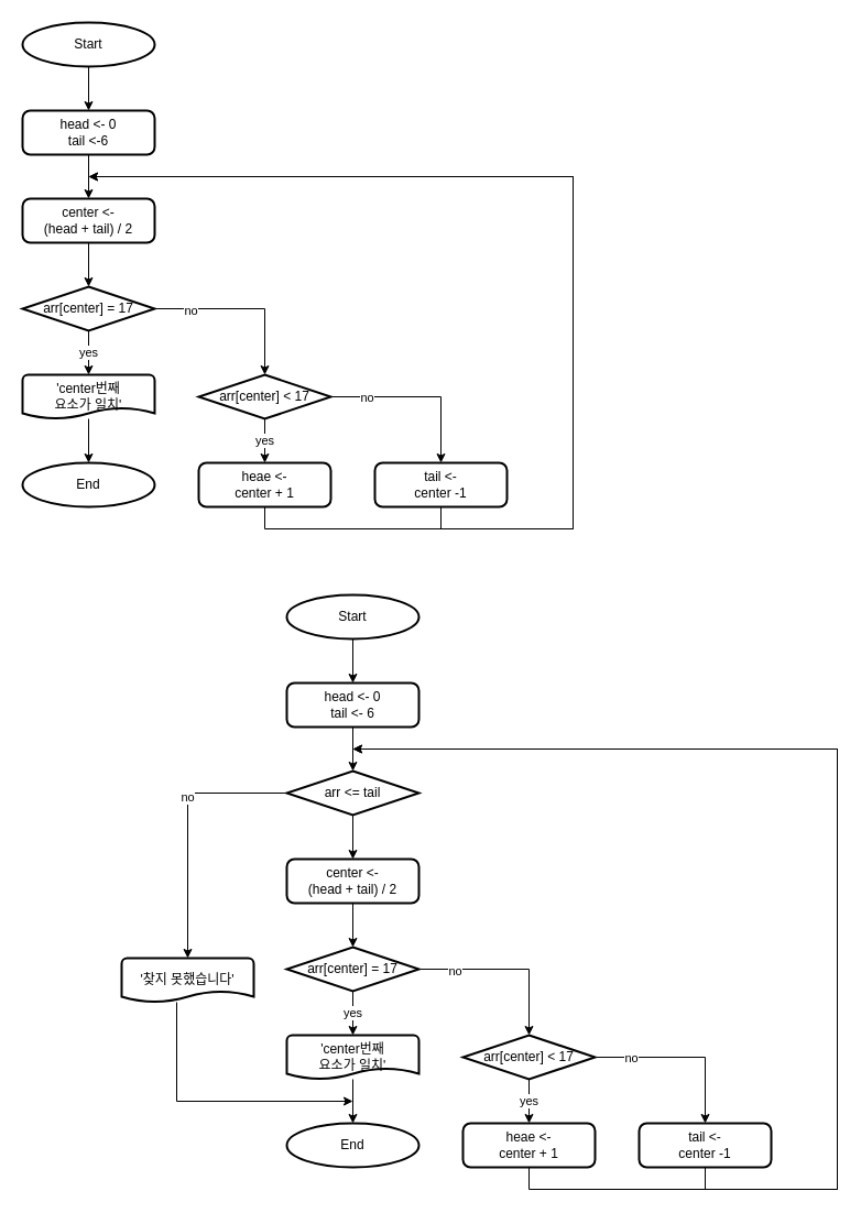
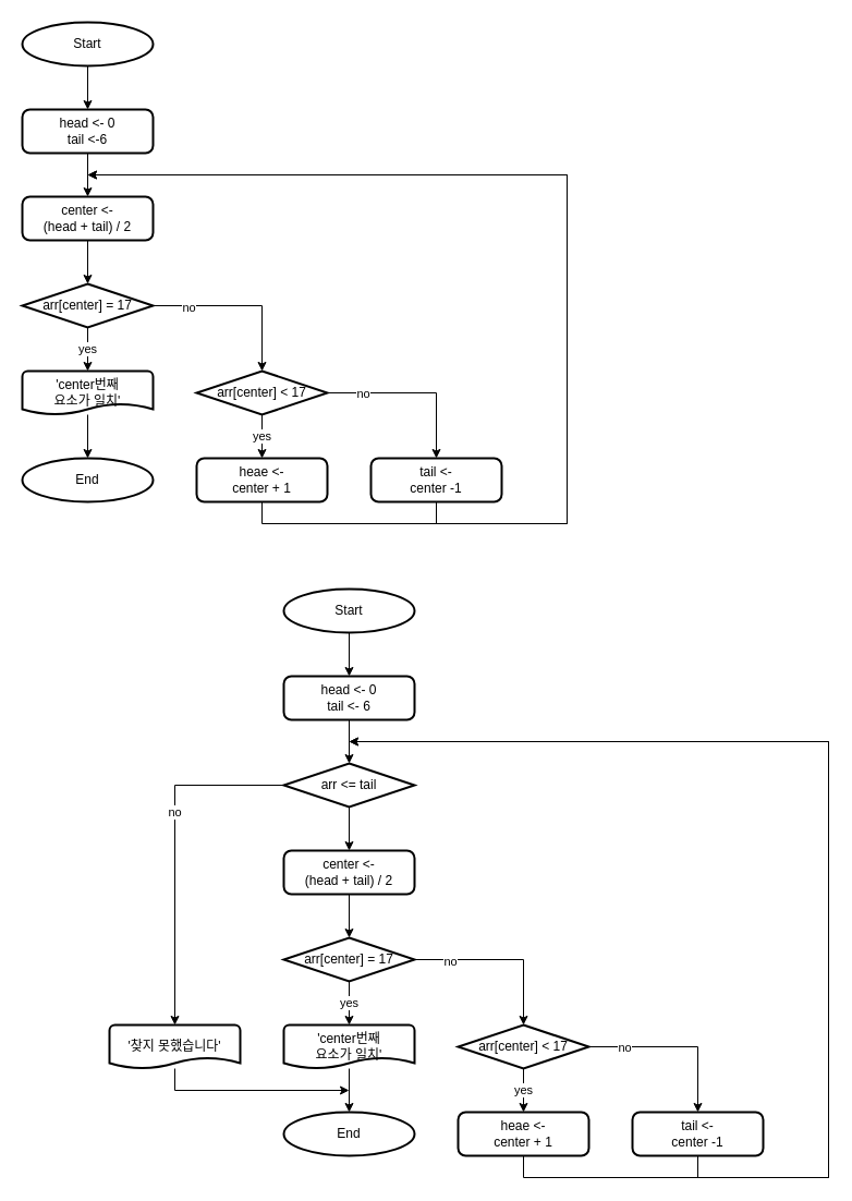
  <mxCell id="0" />
  <mxCell id="1" parent="0" />
  <mxCell id="2" value="" style="edgeStyle=orthogonalEdgeStyle;rounded=0;orthogonalLoop=1;jettySize=auto;html=1;" edge="1" parent="1" source="3" target="6"><mxGeometry relative="1" as="geometry" /></mxCell>
  <mxCell id="3" value="Start" style="strokeWidth=2;html=1;shape=mxgraph.flowchart.start_2;whiteSpace=wrap;" vertex="1" parent="1"><mxGeometry x="20" y="20" width="120" height="40" as="geometry" /></mxCell>
  <mxCell id="4" value="End" style="strokeWidth=2;html=1;shape=mxgraph.flowchart.start_2;whiteSpace=wrap;" vertex="1" parent="1"><mxGeometry x="20" y="420" width="120" height="40" as="geometry" /></mxCell>
  <mxCell id="5" value="" style="edgeStyle=orthogonalEdgeStyle;rounded=0;orthogonalLoop=1;jettySize=auto;html=1;" edge="1" parent="1" source="6" target="8"><mxGeometry relative="1" as="geometry" /></mxCell>
  <mxCell id="6" value="head &amp;lt;- 0&lt;br&gt;tail &amp;lt;-6" style="rounded=1;whiteSpace=wrap;html=1;absoluteArcSize=1;arcSize=14;strokeWidth=2;" vertex="1" parent="1"><mxGeometry x="20" y="100" width="120" height="40" as="geometry" /></mxCell>
  <mxCell id="7" value="" style="edgeStyle=orthogonalEdgeStyle;rounded=0;orthogonalLoop=1;jettySize=auto;html=1;" edge="1" parent="1" source="8" target="12"><mxGeometry relative="1" as="geometry" /></mxCell>
  <mxCell id="8" value="center &amp;lt;-&lt;br&gt;(head + tail) / 2" style="rounded=1;whiteSpace=wrap;html=1;absoluteArcSize=1;arcSize=14;strokeWidth=2;" vertex="1" parent="1"><mxGeometry x="20" y="180" width="120" height="40" as="geometry" /></mxCell>
  <mxCell id="9" value="yes" style="edgeStyle=orthogonalEdgeStyle;rounded=0;orthogonalLoop=1;jettySize=auto;html=1;" edge="1" parent="1" source="12" target="14"><mxGeometry relative="1" as="geometry" /></mxCell>
  <mxCell id="10" style="edgeStyle=orthogonalEdgeStyle;rounded=0;orthogonalLoop=1;jettySize=auto;html=1;exitX=1;exitY=0.5;exitDx=0;exitDy=0;exitPerimeter=0;" edge="1" parent="1" source="12" target="18"><mxGeometry relative="1" as="geometry" /></mxCell>
  <mxCell id="11" value="no" style="edgeLabel;html=1;align=center;verticalAlign=middle;resizable=0;points=[];" vertex="1" connectable="0" parent="10"><mxGeometry x="-0.6" y="-1" relative="1" as="geometry"><mxPoint as="offset" /></mxGeometry></mxCell>
  <mxCell id="12" value="arr[center] = 17" style="strokeWidth=2;html=1;shape=mxgraph.flowchart.decision;whiteSpace=wrap;" vertex="1" parent="1"><mxGeometry x="20" y="260" width="120" height="40" as="geometry" /></mxCell>
  <mxCell id="13" value="" style="edgeStyle=orthogonalEdgeStyle;rounded=0;orthogonalLoop=1;jettySize=auto;html=1;" edge="1" parent="1" source="14" target="4"><mxGeometry relative="1" as="geometry" /></mxCell>
  <mxCell id="14" value="'center번째&lt;br&gt;요소가 일치'" style="strokeWidth=2;html=1;shape=mxgraph.flowchart.document2;whiteSpace=wrap;size=0.25;" vertex="1" parent="1"><mxGeometry x="20" y="340" width="120" height="40" as="geometry" /></mxCell>
  <mxCell id="15" value="yes" style="edgeStyle=orthogonalEdgeStyle;rounded=0;orthogonalLoop=1;jettySize=auto;html=1;" edge="1" parent="1" source="18" target="20"><mxGeometry relative="1" as="geometry" /></mxCell>
  <mxCell id="16" style="edgeStyle=orthogonalEdgeStyle;rounded=0;orthogonalLoop=1;jettySize=auto;html=1;exitX=1;exitY=0.5;exitDx=0;exitDy=0;exitPerimeter=0;" edge="1" parent="1" source="18" target="22"><mxGeometry relative="1" as="geometry" /></mxCell>
  <mxCell id="17" value="no" style="edgeLabel;html=1;align=center;verticalAlign=middle;resizable=0;points=[];" vertex="1" connectable="0" parent="16"><mxGeometry x="-0.6" relative="1" as="geometry"><mxPoint as="offset" /></mxGeometry></mxCell>
  <mxCell id="18" value="arr[center] &amp;lt; 17" style="strokeWidth=2;html=1;shape=mxgraph.flowchart.decision;whiteSpace=wrap;" vertex="1" parent="1"><mxGeometry x="180" y="340" width="120" height="40" as="geometry" /></mxCell>
  <mxCell id="19" style="edgeStyle=orthogonalEdgeStyle;rounded=0;orthogonalLoop=1;jettySize=auto;html=1;exitX=0.5;exitY=1;exitDx=0;exitDy=0;" edge="1" parent="1" source="20"><mxGeometry relative="1" as="geometry"><mxPoint x="80" y="160" as="targetPoint" /><Array as="points"><mxPoint x="240" y="480" /><mxPoint x="520" y="480" /><mxPoint x="520" y="160" /></Array></mxGeometry></mxCell>
  <mxCell id="20" value="heae &amp;lt;-&lt;br&gt;center + 1" style="rounded=1;whiteSpace=wrap;html=1;absoluteArcSize=1;arcSize=14;strokeWidth=2;" vertex="1" parent="1"><mxGeometry x="180" y="420" width="120" height="40" as="geometry" /></mxCell>
  <mxCell id="21" style="edgeStyle=orthogonalEdgeStyle;rounded=0;orthogonalLoop=1;jettySize=auto;html=1;exitX=0.5;exitY=1;exitDx=0;exitDy=0;" edge="1" parent="1" source="22"><mxGeometry relative="1" as="geometry"><mxPoint x="80" y="160" as="targetPoint" /><Array as="points"><mxPoint x="400" y="480" /><mxPoint x="520" y="480" /><mxPoint x="520" y="160" /></Array></mxGeometry></mxCell>
  <mxCell id="22" value="tail &amp;lt;-&lt;br&gt;center -1" style="rounded=1;whiteSpace=wrap;html=1;absoluteArcSize=1;arcSize=14;strokeWidth=2;" vertex="1" parent="1"><mxGeometry x="340" y="420" width="120" height="40" as="geometry" /></mxCell>
  <mxCell id="23" value="" style="edgeStyle=orthogonalEdgeStyle;rounded=0;orthogonalLoop=1;jettySize=auto;html=1;" edge="1" parent="1" source="24" target="27"><mxGeometry relative="1" as="geometry" /></mxCell>
  <mxCell id="24" value="Start" style="strokeWidth=2;html=1;shape=mxgraph.flowchart.start_2;whiteSpace=wrap;" vertex="1" parent="1"><mxGeometry x="260" y="540" width="120" height="40" as="geometry" /></mxCell>
  <mxCell id="25" value="End" style="strokeWidth=2;html=1;shape=mxgraph.flowchart.start_2;whiteSpace=wrap;" vertex="1" parent="1"><mxGeometry x="260" y="1020" width="120" height="40" as="geometry" /></mxCell>
  <mxCell id="26" value="" style="edgeStyle=orthogonalEdgeStyle;rounded=0;orthogonalLoop=1;jettySize=auto;html=1;" edge="1" parent="1" source="27" target="49"><mxGeometry relative="1" as="geometry" /></mxCell>
  <mxCell id="27" value="head &amp;lt;- 0&lt;br&gt;tail &amp;lt;- 6" style="rounded=1;whiteSpace=wrap;html=1;absoluteArcSize=1;arcSize=14;strokeWidth=2;" vertex="1" parent="1"><mxGeometry x="260" y="620" width="120" height="40" as="geometry" /></mxCell>
  <mxCell id="28" value="" style="edgeStyle=orthogonalEdgeStyle;rounded=0;orthogonalLoop=1;jettySize=auto;html=1;" edge="1" parent="1" source="29" target="33"><mxGeometry relative="1" as="geometry" /></mxCell>
  <mxCell id="29" value="center &amp;lt;-&lt;br&gt;(head + tail) / 2" style="rounded=1;whiteSpace=wrap;html=1;absoluteArcSize=1;arcSize=14;strokeWidth=2;" vertex="1" parent="1"><mxGeometry x="260" y="780" width="120" height="40" as="geometry" /></mxCell>
  <mxCell id="30" value="yes" style="edgeStyle=orthogonalEdgeStyle;rounded=0;orthogonalLoop=1;jettySize=auto;html=1;" edge="1" parent="1" source="33" target="35"><mxGeometry relative="1" as="geometry" /></mxCell>
  <mxCell id="31" style="edgeStyle=orthogonalEdgeStyle;rounded=0;orthogonalLoop=1;jettySize=auto;html=1;exitX=1;exitY=0.5;exitDx=0;exitDy=0;exitPerimeter=0;" edge="1" parent="1" source="33" target="39"><mxGeometry relative="1" as="geometry" /></mxCell>
  <mxCell id="32" value="no" style="edgeLabel;html=1;align=center;verticalAlign=middle;resizable=0;points=[];" vertex="1" connectable="0" parent="31"><mxGeometry x="-0.6" y="-1" relative="1" as="geometry"><mxPoint as="offset" /></mxGeometry></mxCell>
  <mxCell id="33" value="arr[center] = 17" style="strokeWidth=2;html=1;shape=mxgraph.flowchart.decision;whiteSpace=wrap;" vertex="1" parent="1"><mxGeometry x="260" y="860" width="120" height="40" as="geometry" /></mxCell>
  <mxCell id="34" value="" style="edgeStyle=orthogonalEdgeStyle;rounded=0;orthogonalLoop=1;jettySize=auto;html=1;" edge="1" parent="1" source="35" target="25"><mxGeometry relative="1" as="geometry" /></mxCell>
  <mxCell id="35" value="'center번째&lt;br&gt;요소가 일치'" style="strokeWidth=2;html=1;shape=mxgraph.flowchart.document2;whiteSpace=wrap;size=0.25;" vertex="1" parent="1"><mxGeometry x="260" y="940" width="120" height="40" as="geometry" /></mxCell>
  <mxCell id="36" value="yes" style="edgeStyle=orthogonalEdgeStyle;rounded=0;orthogonalLoop=1;jettySize=auto;html=1;" edge="1" parent="1" source="39" target="41"><mxGeometry relative="1" as="geometry" /></mxCell>
  <mxCell id="37" style="edgeStyle=orthogonalEdgeStyle;rounded=0;orthogonalLoop=1;jettySize=auto;html=1;exitX=1;exitY=0.5;exitDx=0;exitDy=0;exitPerimeter=0;" edge="1" parent="1" source="39" target="43"><mxGeometry relative="1" as="geometry" /></mxCell>
  <mxCell id="38" value="no" style="edgeLabel;html=1;align=center;verticalAlign=middle;resizable=0;points=[];" vertex="1" connectable="0" parent="37"><mxGeometry x="-0.6" relative="1" as="geometry"><mxPoint as="offset" /></mxGeometry></mxCell>
  <mxCell id="39" value="arr[center] &amp;lt; 17" style="strokeWidth=2;html=1;shape=mxgraph.flowchart.decision;whiteSpace=wrap;" vertex="1" parent="1"><mxGeometry x="420" y="940" width="120" height="40" as="geometry" /></mxCell>
  <mxCell id="40" style="edgeStyle=orthogonalEdgeStyle;rounded=0;orthogonalLoop=1;jettySize=auto;html=1;exitX=0.5;exitY=1;exitDx=0;exitDy=0;" edge="1" parent="1" source="41"><mxGeometry relative="1" as="geometry"><mxPoint x="320" y="680" as="targetPoint" /><Array as="points"><mxPoint x="480" y="1080" /><mxPoint x="760" y="1080" /><mxPoint x="760" y="680" /></Array></mxGeometry></mxCell>
  <mxCell id="41" value="heae &amp;lt;-&lt;br&gt;center + 1" style="rounded=1;whiteSpace=wrap;html=1;absoluteArcSize=1;arcSize=14;strokeWidth=2;" vertex="1" parent="1"><mxGeometry x="420" y="1020" width="120" height="40" as="geometry" /></mxCell>
  <mxCell id="42" style="edgeStyle=orthogonalEdgeStyle;rounded=0;orthogonalLoop=1;jettySize=auto;html=1;exitX=0.5;exitY=1;exitDx=0;exitDy=0;" edge="1" parent="1" source="43"><mxGeometry relative="1" as="geometry"><mxPoint x="320" y="680" as="targetPoint" /><Array as="points"><mxPoint x="640" y="1080" /><mxPoint x="760" y="1080" /><mxPoint x="760" y="680" /></Array></mxGeometry></mxCell>
  <mxCell id="43" value="tail &amp;lt;-&lt;br&gt;center -1" style="rounded=1;whiteSpace=wrap;html=1;absoluteArcSize=1;arcSize=14;strokeWidth=2;" vertex="1" parent="1"><mxGeometry x="580" y="1020" width="120" height="40" as="geometry" /></mxCell>
  <mxCell id="44" style="edgeStyle=orthogonalEdgeStyle;rounded=0;orthogonalLoop=1;jettySize=auto;html=1;" edge="1" parent="1" source="45"><mxGeometry relative="1" as="geometry"><mxPoint x="320" y="1000" as="targetPoint" /><Array as="points"><mxPoint x="160" y="1000" /></Array></mxGeometry></mxCell>
- <mxCell id="45" value="'찾지 못했습니다'" style="strokeWidth=2;html=1;shape=mxgraph.flowchart.document2;whiteSpace=wrap;size=0.25;" vertex="1" parent="1"><mxGeometry x="110" y="870" width="120" height="40" as="geometry" /></mxCell>
+ <mxCell id="45" value="'찾지 못했습니다'" style="strokeWidth=2;html=1;shape=mxgraph.flowchart.document2;whiteSpace=wrap;size=0.25;" vertex="1" parent="1"><mxGeometry x="100" y="940" width="120" height="40" as="geometry" /></mxCell>
  <mxCell id="46" value="" style="edgeStyle=orthogonalEdgeStyle;rounded=0;orthogonalLoop=1;jettySize=auto;html=1;" edge="1" parent="1" source="49" target="29"><mxGeometry relative="1" as="geometry" /></mxCell>
  <mxCell id="47" style="edgeStyle=orthogonalEdgeStyle;rounded=0;orthogonalLoop=1;jettySize=auto;html=1;exitX=0;exitY=0.5;exitDx=0;exitDy=0;exitPerimeter=0;" edge="1" parent="1" source="49" target="45"><mxGeometry relative="1" as="geometry" /></mxCell>
  <mxCell id="48" value="no" style="edgeLabel;html=1;align=center;verticalAlign=middle;resizable=0;points=[];" vertex="1" connectable="0" parent="47"><mxGeometry x="-0.226" y="-1" relative="1" as="geometry"><mxPoint as="offset" /></mxGeometry></mxCell>
  <mxCell id="49" value="arr &amp;lt;= tail" style="strokeWidth=2;html=1;shape=mxgraph.flowchart.decision;whiteSpace=wrap;" vertex="1" parent="1"><mxGeometry x="260" y="700" width="120" height="40" as="geometry" /></mxCell>
